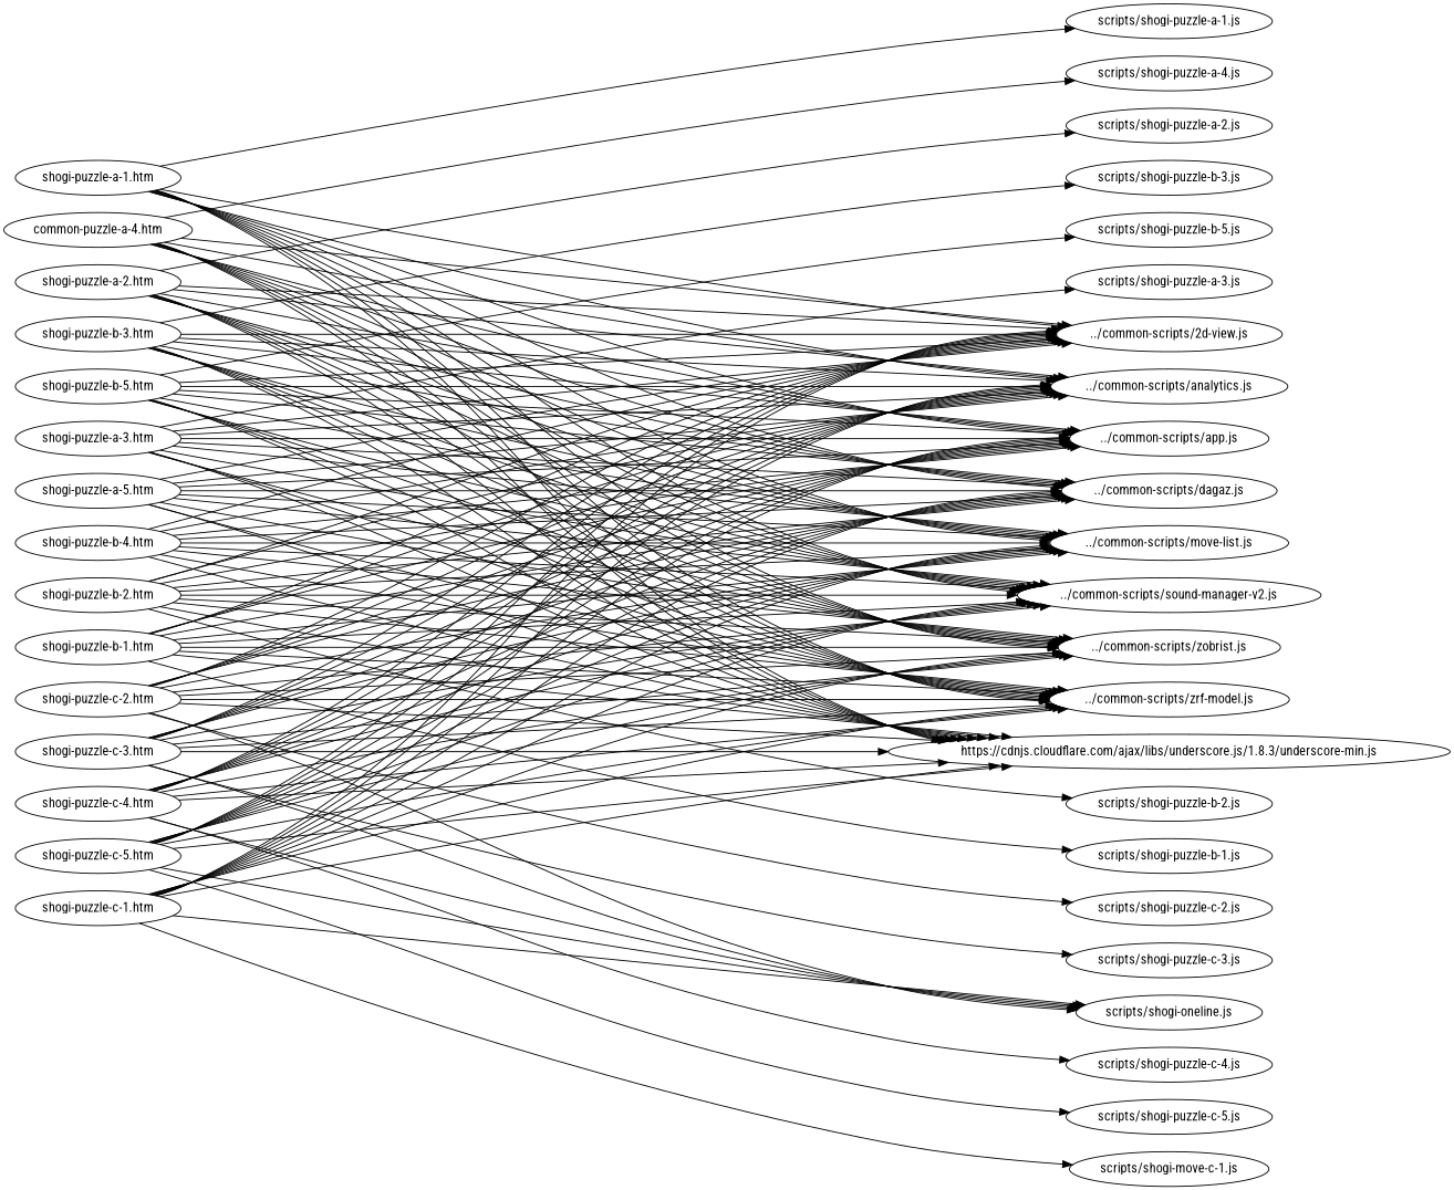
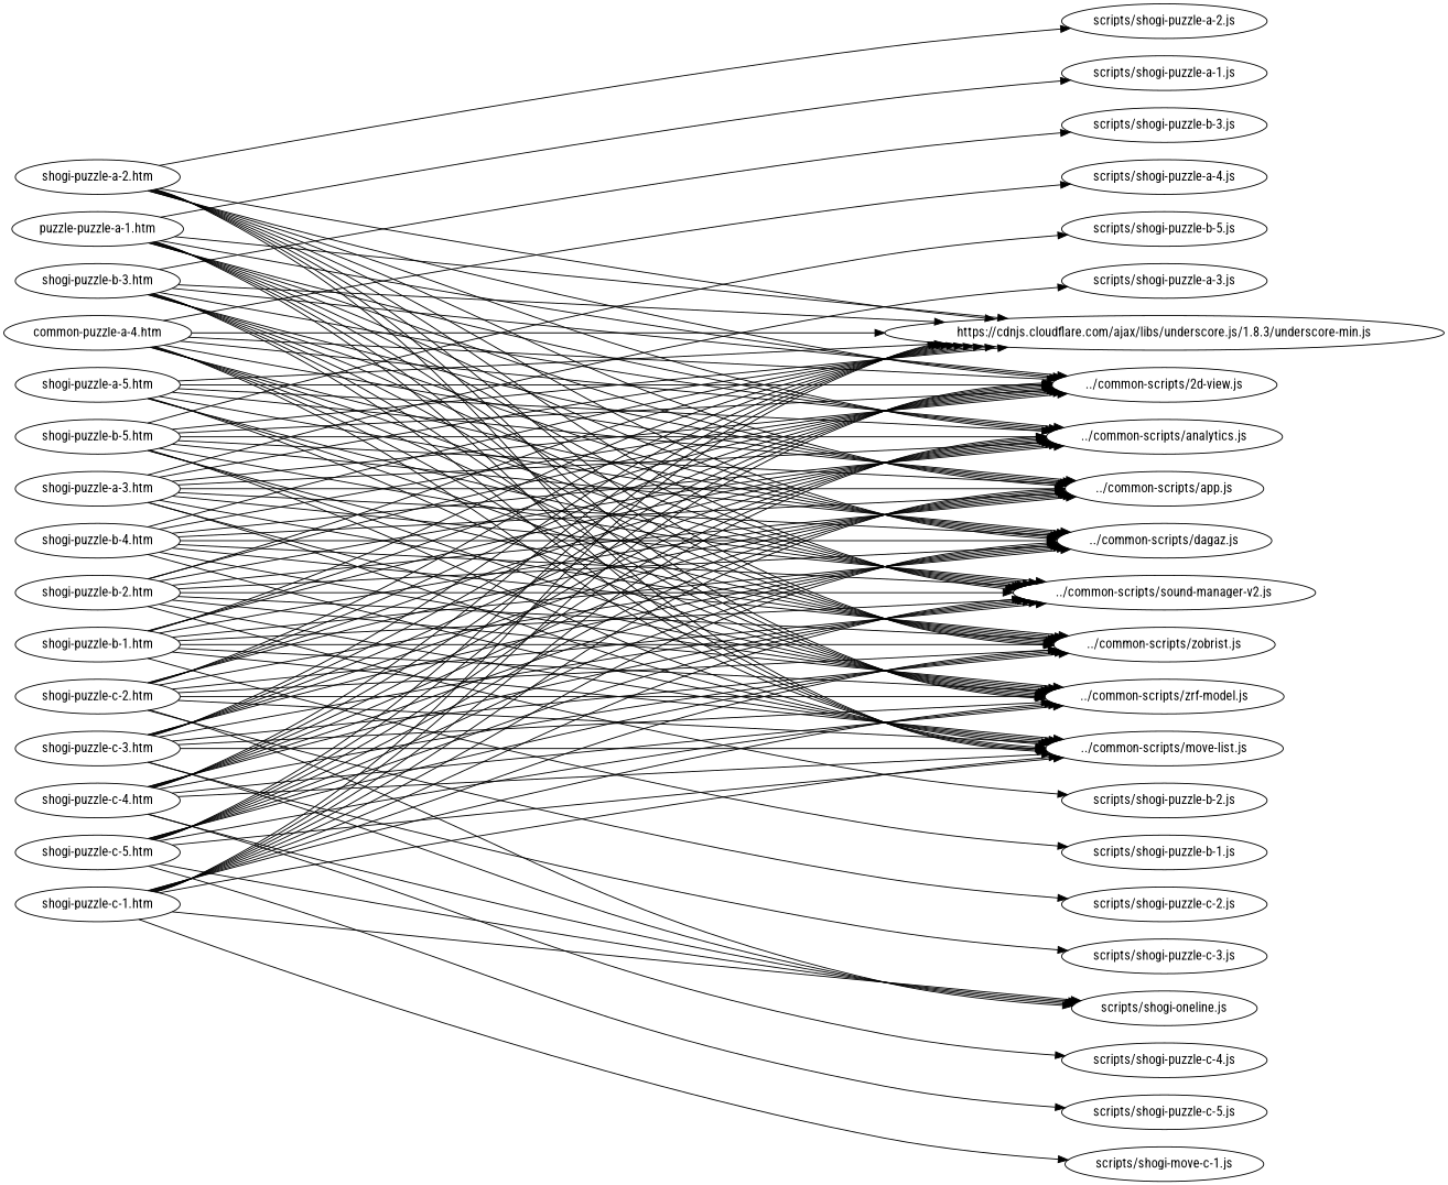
  digraph {
    fontname="Roboto Condensed"
    rankdir=LR
    ranksep=10
    node [fontname="Roboto Condensed"]
    edge [fontname="Roboto Condensed"]
-   "shogi-puzzle-a-1.htm"
+   "shogi-puzzle-a-1.htm" [label="puzzle-puzzle-a-1.htm"]
    "../common-scripts/2d-view.js"
    "../common-scripts/analytics.js"
    "../common-scripts/app.js"
    "../common-scripts/dagaz.js"
    "../common-scripts/move-list.js"
    "../common-scripts/sound-manager-v2.js"
    "../common-scripts/zobrist.js"
    "../common-scripts/zrf-model.js"
    "https://cdnjs.cloudflare.com/ajax/libs/underscore.js/1.8.3/underscore-min.js"
    "scripts/shogi-puzzle-a-1.js"
    "shogi-puzzle-a-2.htm"
    "scripts/shogi-puzzle-a-2.js"
    "shogi-puzzle-a-3.htm"
    "scripts/shogi-puzzle-a-3.js"
    n16 [label="common-puzzle-a-4.htm"]
    "scripts/shogi-puzzle-a-4.js"
    "shogi-puzzle-a-5.htm"
    "shogi-puzzle-b-1.htm"
    "scripts/shogi-puzzle-b-1.js"
    "shogi-puzzle-b-2.htm"
    "scripts/shogi-puzzle-b-2.js"
    "shogi-puzzle-b-3.htm"
    "scripts/shogi-puzzle-b-3.js"
    "shogi-puzzle-b-4.htm"
    "shogi-puzzle-b-5.htm"
    "scripts/shogi-puzzle-b-5.js"
    "shogi-puzzle-c-1.htm"
    "scripts/shogi-oneline.js"
    n30 [label="scripts/shogi-move-c-1.js"]
    "shogi-puzzle-c-2.htm"
    "scripts/shogi-puzzle-c-2.js"
    "shogi-puzzle-c-3.htm"
    "scripts/shogi-puzzle-c-3.js"
    "shogi-puzzle-c-4.htm"
    "scripts/shogi-puzzle-c-4.js"
    "shogi-puzzle-c-5.htm"
    "scripts/shogi-puzzle-c-5.js"
    "shogi-puzzle-a-1.htm" -> "../common-scripts/2d-view.js"
    "shogi-puzzle-a-1.htm" -> "../common-scripts/analytics.js"
    "shogi-puzzle-a-1.htm" -> "../common-scripts/app.js"
    "shogi-puzzle-a-1.htm" -> "../common-scripts/dagaz.js"
    "shogi-puzzle-a-1.htm" -> "../common-scripts/move-list.js"
    "shogi-puzzle-a-1.htm" -> "../common-scripts/sound-manager-v2.js"
    "shogi-puzzle-a-1.htm" -> "../common-scripts/zobrist.js"
    "shogi-puzzle-a-1.htm" -> "../common-scripts/zrf-model.js"
    "shogi-puzzle-a-1.htm" -> "https://cdnjs.cloudflare.com/ajax/libs/underscore.js/1.8.3/underscore-min.js"
    "shogi-puzzle-a-1.htm" -> "scripts/shogi-puzzle-a-1.js"
    "shogi-puzzle-a-2.htm" -> "../common-scripts/2d-view.js"
    "shogi-puzzle-a-2.htm" -> "../common-scripts/analytics.js"
    "shogi-puzzle-a-2.htm" -> "../common-scripts/app.js"
    "shogi-puzzle-a-2.htm" -> "../common-scripts/dagaz.js"
    "shogi-puzzle-a-2.htm" -> "../common-scripts/move-list.js"
    "shogi-puzzle-a-2.htm" -> "../common-scripts/sound-manager-v2.js"
    "shogi-puzzle-a-2.htm" -> "../common-scripts/zobrist.js"
    "shogi-puzzle-a-2.htm" -> "../common-scripts/zrf-model.js"
    "shogi-puzzle-a-2.htm" -> "https://cdnjs.cloudflare.com/ajax/libs/underscore.js/1.8.3/underscore-min.js"
    "shogi-puzzle-a-2.htm" -> "scripts/shogi-puzzle-a-2.js"
    "shogi-puzzle-a-3.htm" -> "../common-scripts/2d-view.js"
    "shogi-puzzle-a-3.htm" -> "../common-scripts/analytics.js"
    "shogi-puzzle-a-3.htm" -> "../common-scripts/app.js"
    "shogi-puzzle-a-3.htm" -> "../common-scripts/dagaz.js"
    "shogi-puzzle-a-3.htm" -> "../common-scripts/move-list.js"
    "shogi-puzzle-a-3.htm" -> "../common-scripts/sound-manager-v2.js"
    "shogi-puzzle-a-3.htm" -> "../common-scripts/zobrist.js"
    "shogi-puzzle-a-3.htm" -> "../common-scripts/zrf-model.js"
    "shogi-puzzle-a-3.htm" -> "https://cdnjs.cloudflare.com/ajax/libs/underscore.js/1.8.3/underscore-min.js"
    "shogi-puzzle-a-3.htm" -> "scripts/shogi-puzzle-a-3.js"
    n16 -> "../common-scripts/2d-view.js"
    n16 -> "../common-scripts/analytics.js"
    n16 -> "../common-scripts/app.js"
    n16 -> "../common-scripts/dagaz.js"
    n16 -> "../common-scripts/move-list.js"
    n16 -> "../common-scripts/sound-manager-v2.js"
    n16 -> "../common-scripts/zobrist.js"
    n16 -> "../common-scripts/zrf-model.js"
    n16 -> "https://cdnjs.cloudflare.com/ajax/libs/underscore.js/1.8.3/underscore-min.js"
    n16 -> "scripts/shogi-puzzle-a-4.js"
    "shogi-puzzle-a-5.htm" -> "../common-scripts/2d-view.js"
    "shogi-puzzle-a-5.htm" -> "../common-scripts/analytics.js"
    "shogi-puzzle-a-5.htm" -> "../common-scripts/app.js"
    "shogi-puzzle-a-5.htm" -> "../common-scripts/dagaz.js"
-   "shogi-puzzle-a-5.htm" -> "../common-scripts/move-list.js"
    "shogi-puzzle-a-5.htm" -> "../common-scripts/sound-manager-v2.js"
    "shogi-puzzle-a-5.htm" -> "../common-scripts/zobrist.js"
    "shogi-puzzle-a-5.htm" -> "../common-scripts/zrf-model.js"
    "shogi-puzzle-a-5.htm" -> "https://cdnjs.cloudflare.com/ajax/libs/underscore.js/1.8.3/underscore-min.js"
    "shogi-puzzle-b-1.htm" -> "../common-scripts/2d-view.js"
    "shogi-puzzle-b-1.htm" -> "../common-scripts/analytics.js"
    "shogi-puzzle-b-1.htm" -> "../common-scripts/app.js"
    "shogi-puzzle-b-1.htm" -> "../common-scripts/dagaz.js"
    "shogi-puzzle-b-1.htm" -> "../common-scripts/move-list.js"
    "shogi-puzzle-b-1.htm" -> "../common-scripts/sound-manager-v2.js"
    "shogi-puzzle-b-1.htm" -> "../common-scripts/zobrist.js"
    "shogi-puzzle-b-1.htm" -> "../common-scripts/zrf-model.js"
    "shogi-puzzle-b-1.htm" -> "https://cdnjs.cloudflare.com/ajax/libs/underscore.js/1.8.3/underscore-min.js"
    "shogi-puzzle-b-1.htm" -> "scripts/shogi-puzzle-b-1.js"
    "shogi-puzzle-b-2.htm" -> "../common-scripts/2d-view.js"
    "shogi-puzzle-b-2.htm" -> "../common-scripts/analytics.js"
    "shogi-puzzle-b-2.htm" -> "../common-scripts/app.js"
    "shogi-puzzle-b-2.htm" -> "../common-scripts/dagaz.js"
    "shogi-puzzle-b-2.htm" -> "../common-scripts/move-list.js"
    "shogi-puzzle-b-2.htm" -> "../common-scripts/sound-manager-v2.js"
    "shogi-puzzle-b-2.htm" -> "../common-scripts/zobrist.js"
    "shogi-puzzle-b-2.htm" -> "../common-scripts/zrf-model.js"
    "shogi-puzzle-b-2.htm" -> "https://cdnjs.cloudflare.com/ajax/libs/underscore.js/1.8.3/underscore-min.js"
    "shogi-puzzle-b-2.htm" -> "scripts/shogi-puzzle-b-2.js"
    "shogi-puzzle-b-3.htm" -> "../common-scripts/2d-view.js"
    "shogi-puzzle-b-3.htm" -> "../common-scripts/analytics.js"
    "shogi-puzzle-b-3.htm" -> "../common-scripts/app.js"
    "shogi-puzzle-b-3.htm" -> "../common-scripts/dagaz.js"
    "shogi-puzzle-b-3.htm" -> "../common-scripts/move-list.js"
    "shogi-puzzle-b-3.htm" -> "../common-scripts/sound-manager-v2.js"
    "shogi-puzzle-b-3.htm" -> "../common-scripts/zobrist.js"
    "shogi-puzzle-b-3.htm" -> "../common-scripts/zrf-model.js"
    "shogi-puzzle-b-3.htm" -> "https://cdnjs.cloudflare.com/ajax/libs/underscore.js/1.8.3/underscore-min.js"
    "shogi-puzzle-b-3.htm" -> "scripts/shogi-puzzle-b-3.js"
    "shogi-puzzle-b-4.htm" -> "../common-scripts/2d-view.js"
    "shogi-puzzle-b-4.htm" -> "../common-scripts/analytics.js"
    "shogi-puzzle-b-4.htm" -> "../common-scripts/app.js"
    "shogi-puzzle-b-4.htm" -> "../common-scripts/dagaz.js"
    "shogi-puzzle-b-4.htm" -> "../common-scripts/move-list.js"
    "shogi-puzzle-b-4.htm" -> "../common-scripts/sound-manager-v2.js"
    "shogi-puzzle-b-4.htm" -> "../common-scripts/zobrist.js"
    "shogi-puzzle-b-4.htm" -> "../common-scripts/zrf-model.js"
    "shogi-puzzle-b-4.htm" -> "https://cdnjs.cloudflare.com/ajax/libs/underscore.js/1.8.3/underscore-min.js"
    "shogi-puzzle-b-5.htm" -> "../common-scripts/2d-view.js"
    "shogi-puzzle-b-5.htm" -> "../common-scripts/analytics.js"
    "shogi-puzzle-b-5.htm" -> "../common-scripts/app.js"
    "shogi-puzzle-b-5.htm" -> "../common-scripts/dagaz.js"
    "shogi-puzzle-b-5.htm" -> "../common-scripts/move-list.js"
    "shogi-puzzle-b-5.htm" -> "../common-scripts/sound-manager-v2.js"
    "shogi-puzzle-b-5.htm" -> "../common-scripts/zobrist.js"
    "shogi-puzzle-b-5.htm" -> "../common-scripts/zrf-model.js"
    "shogi-puzzle-b-5.htm" -> "https://cdnjs.cloudflare.com/ajax/libs/underscore.js/1.8.3/underscore-min.js"
    "shogi-puzzle-b-5.htm" -> "scripts/shogi-puzzle-b-5.js"
    "shogi-puzzle-c-1.htm" -> "../common-scripts/2d-view.js"
    "shogi-puzzle-c-1.htm" -> "../common-scripts/analytics.js"
    "shogi-puzzle-c-1.htm" -> "../common-scripts/app.js"
    "shogi-puzzle-c-1.htm" -> "../common-scripts/dagaz.js"
    "shogi-puzzle-c-1.htm" -> "../common-scripts/move-list.js"
    "shogi-puzzle-c-1.htm" -> "../common-scripts/sound-manager-v2.js"
    "shogi-puzzle-c-1.htm" -> "../common-scripts/zobrist.js"
    "shogi-puzzle-c-1.htm" -> "../common-scripts/zrf-model.js"
    "shogi-puzzle-c-1.htm" -> "https://cdnjs.cloudflare.com/ajax/libs/underscore.js/1.8.3/underscore-min.js"
    "shogi-puzzle-c-1.htm" -> "scripts/shogi-oneline.js"
    "shogi-puzzle-c-1.htm" -> n30
    "shogi-puzzle-c-2.htm" -> "../common-scripts/2d-view.js"
    "shogi-puzzle-c-2.htm" -> "../common-scripts/analytics.js"
    "shogi-puzzle-c-2.htm" -> "../common-scripts/app.js"
    "shogi-puzzle-c-2.htm" -> "../common-scripts/dagaz.js"
    "shogi-puzzle-c-2.htm" -> "../common-scripts/move-list.js"
    "shogi-puzzle-c-2.htm" -> "../common-scripts/sound-manager-v2.js"
    "shogi-puzzle-c-2.htm" -> "../common-scripts/zobrist.js"
    "shogi-puzzle-c-2.htm" -> "../common-scripts/zrf-model.js"
    "shogi-puzzle-c-2.htm" -> "https://cdnjs.cloudflare.com/ajax/libs/underscore.js/1.8.3/underscore-min.js"
    "shogi-puzzle-c-2.htm" -> "scripts/shogi-oneline.js"
    "shogi-puzzle-c-2.htm" -> "scripts/shogi-puzzle-c-2.js"
    "shogi-puzzle-c-3.htm" -> "../common-scripts/2d-view.js"
    "shogi-puzzle-c-3.htm" -> "../common-scripts/analytics.js"
    "shogi-puzzle-c-3.htm" -> "../common-scripts/app.js"
    "shogi-puzzle-c-3.htm" -> "../common-scripts/dagaz.js"
    "shogi-puzzle-c-3.htm" -> "../common-scripts/move-list.js"
    "shogi-puzzle-c-3.htm" -> "../common-scripts/sound-manager-v2.js"
    "shogi-puzzle-c-3.htm" -> "../common-scripts/zobrist.js"
    "shogi-puzzle-c-3.htm" -> "../common-scripts/zrf-model.js"
    "shogi-puzzle-c-3.htm" -> "https://cdnjs.cloudflare.com/ajax/libs/underscore.js/1.8.3/underscore-min.js"
    "shogi-puzzle-c-3.htm" -> "scripts/shogi-oneline.js"
    "shogi-puzzle-c-3.htm" -> "scripts/shogi-puzzle-c-3.js"
    "shogi-puzzle-c-4.htm" -> "../common-scripts/2d-view.js"
    "shogi-puzzle-c-4.htm" -> "../common-scripts/analytics.js"
    "shogi-puzzle-c-4.htm" -> "../common-scripts/app.js"
    "shogi-puzzle-c-4.htm" -> "../common-scripts/dagaz.js"
    "shogi-puzzle-c-4.htm" -> "../common-scripts/move-list.js"
    "shogi-puzzle-c-4.htm" -> "../common-scripts/sound-manager-v2.js"
    "shogi-puzzle-c-4.htm" -> "../common-scripts/zobrist.js"
    "shogi-puzzle-c-4.htm" -> "../common-scripts/zrf-model.js"
    "shogi-puzzle-c-4.htm" -> "https://cdnjs.cloudflare.com/ajax/libs/underscore.js/1.8.3/underscore-min.js"
    "shogi-puzzle-c-4.htm" -> "scripts/shogi-oneline.js"
    "shogi-puzzle-c-4.htm" -> "scripts/shogi-puzzle-c-4.js"
    "shogi-puzzle-c-5.htm" -> "../common-scripts/2d-view.js"
    "shogi-puzzle-c-5.htm" -> "../common-scripts/analytics.js"
    "shogi-puzzle-c-5.htm" -> "../common-scripts/app.js"
    "shogi-puzzle-c-5.htm" -> "../common-scripts/dagaz.js"
    "shogi-puzzle-c-5.htm" -> "../common-scripts/move-list.js"
    "shogi-puzzle-c-5.htm" -> "../common-scripts/sound-manager-v2.js"
    "shogi-puzzle-c-5.htm" -> "../common-scripts/zobrist.js"
    "shogi-puzzle-c-5.htm" -> "../common-scripts/zrf-model.js"
    "shogi-puzzle-c-5.htm" -> "https://cdnjs.cloudflare.com/ajax/libs/underscore.js/1.8.3/underscore-min.js"
    "shogi-puzzle-c-5.htm" -> "scripts/shogi-oneline.js"
    "shogi-puzzle-c-5.htm" -> "scripts/shogi-puzzle-c-5.js"
  }
